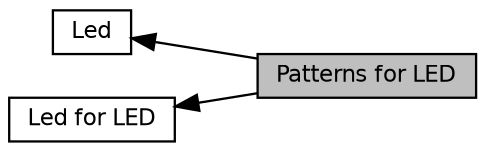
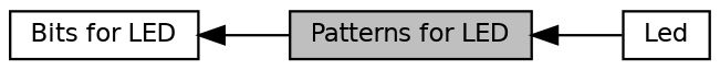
  digraph {
    rankdir=LR
    node [color=black fillcolor=white fontname=Helvetica fontsize=10 shape=record style=filled]
    edge [dir=back fontname=Helvetica fontsize=10 labelfontname=Helvetica labelfontsize=10 shape=plaintext style=solid]
    n1 [height=0.2 label=Led width=0.4]
    n2 [fillcolor=grey75 fontcolor=black height=0.2 label="Patterns for LED" width=0.4]
-   n3 [height=0.2 label="Led for LED" width=0.4]
-   n1 -> n2
+   n3 [height=0.2 label="Bits for LED" width=0.4]
+   n2 -> n1
    n3 -> n2
  }
